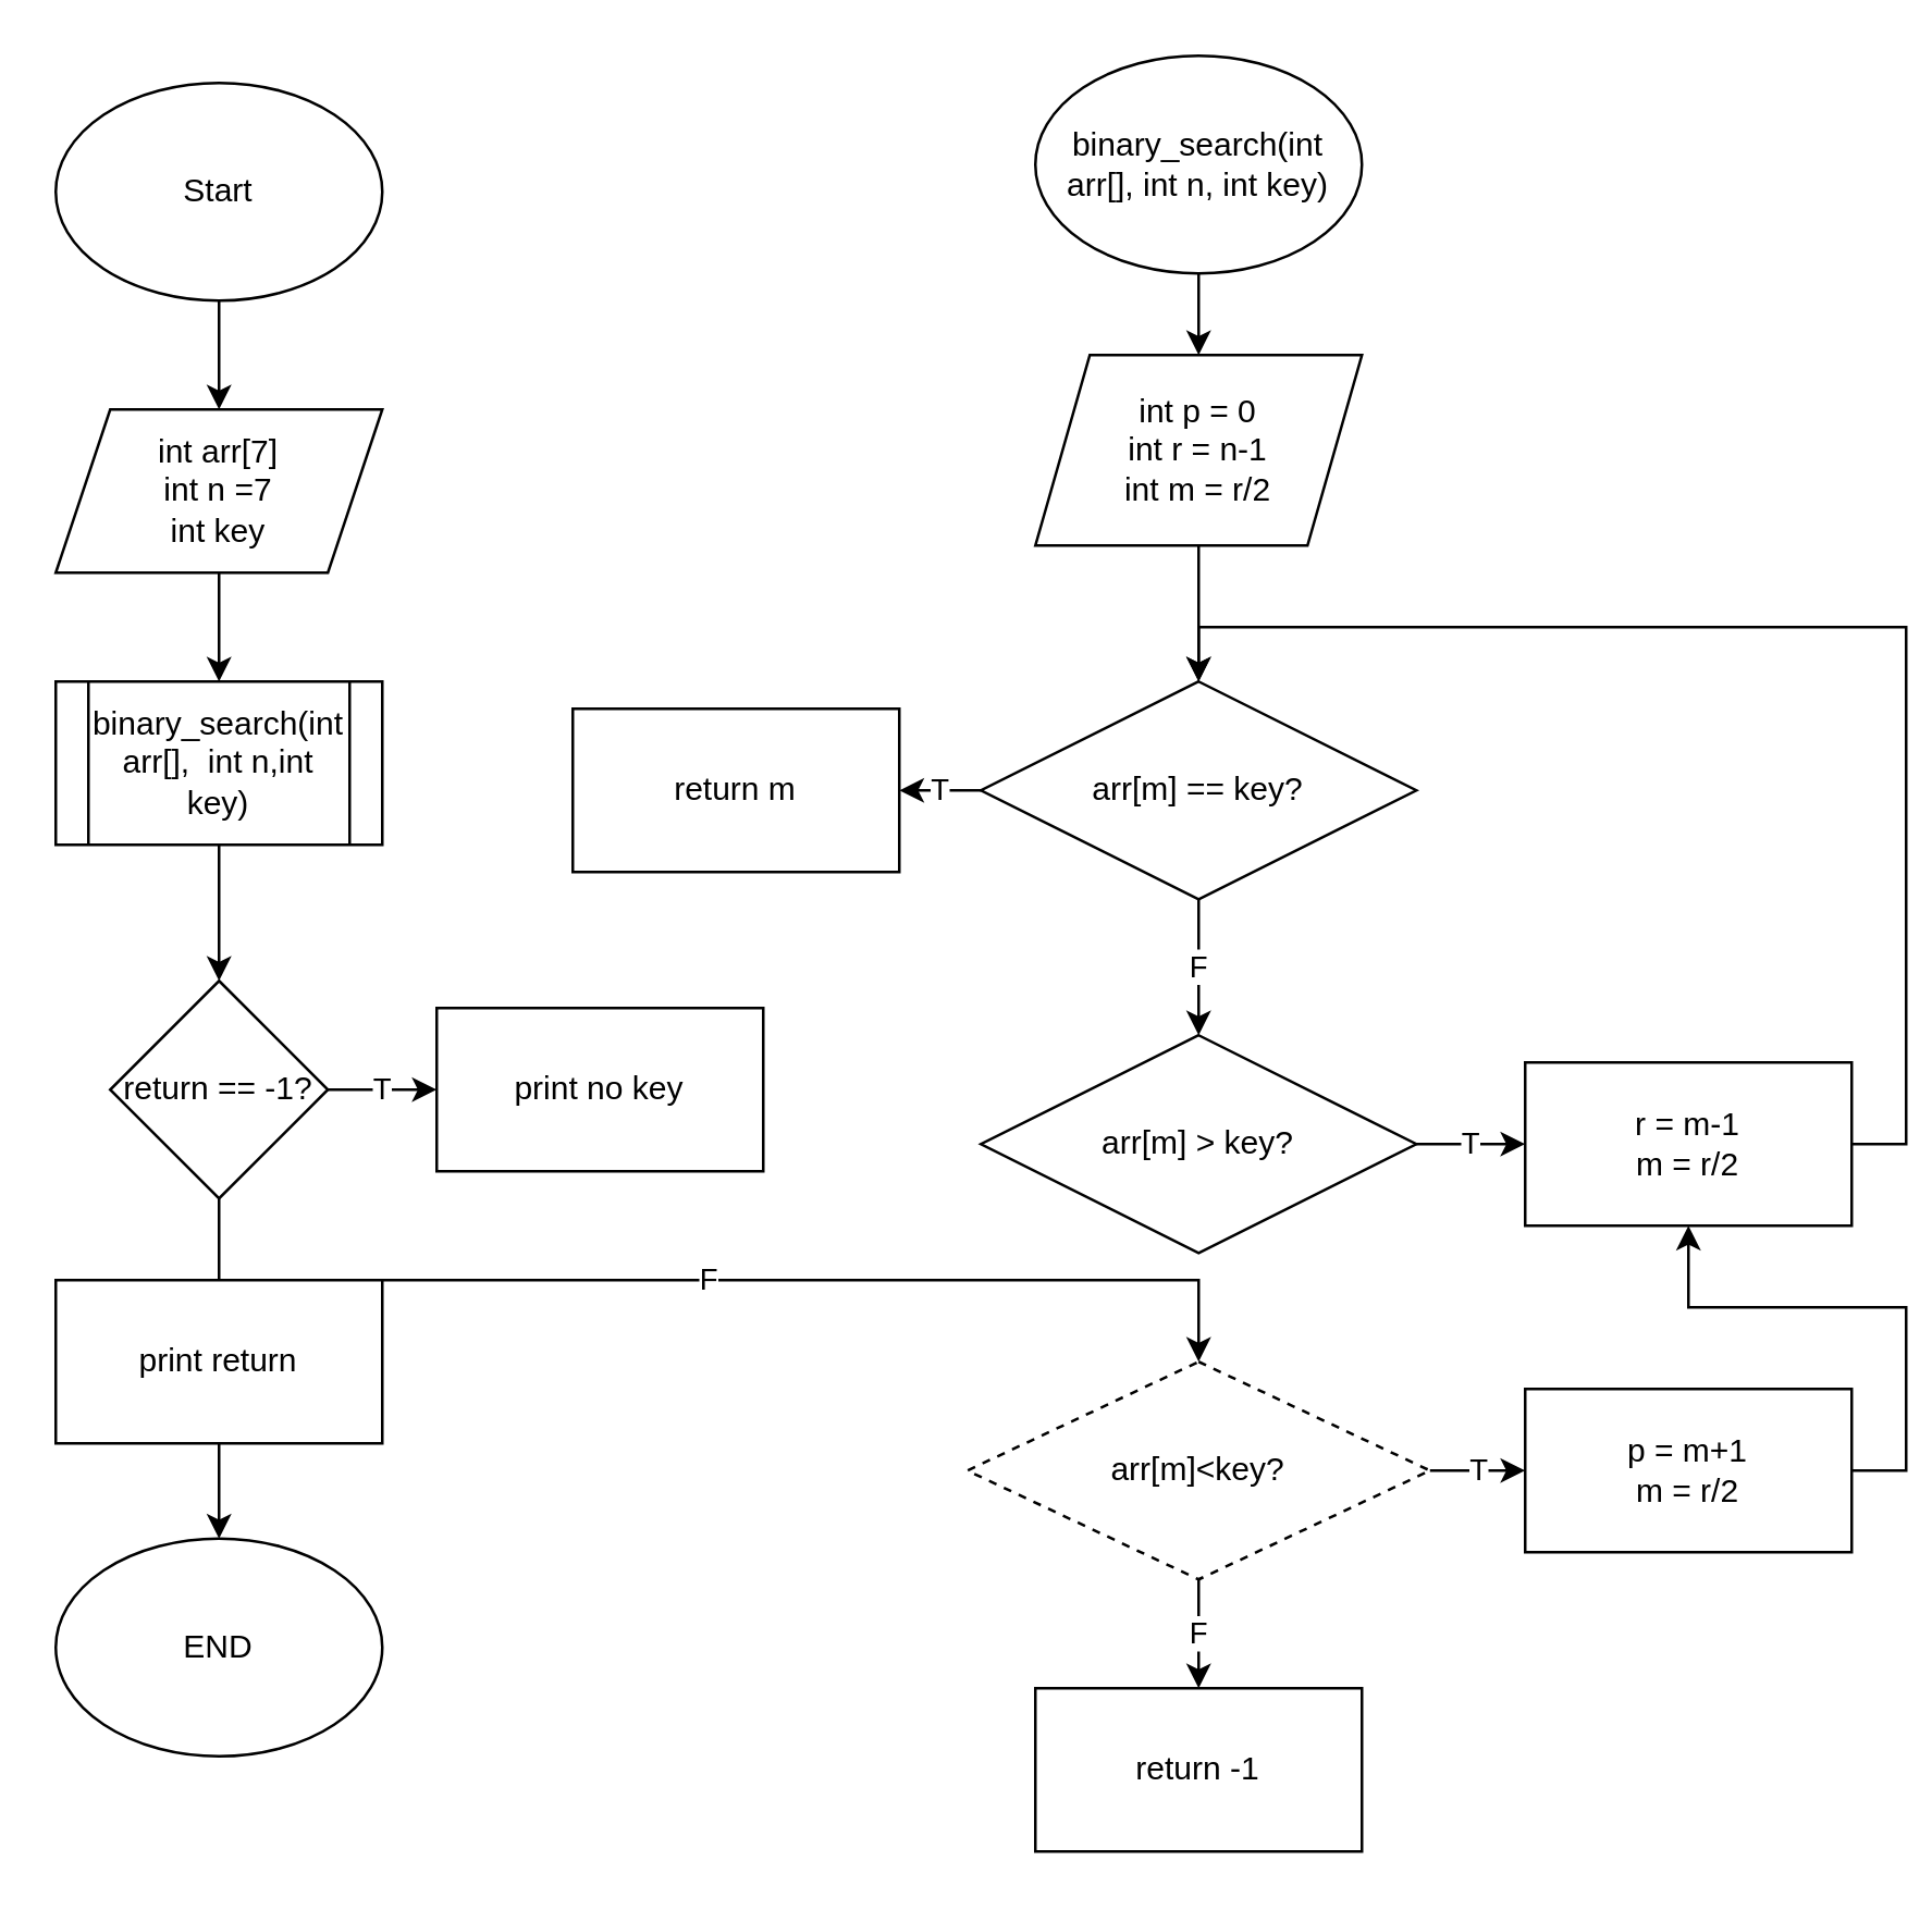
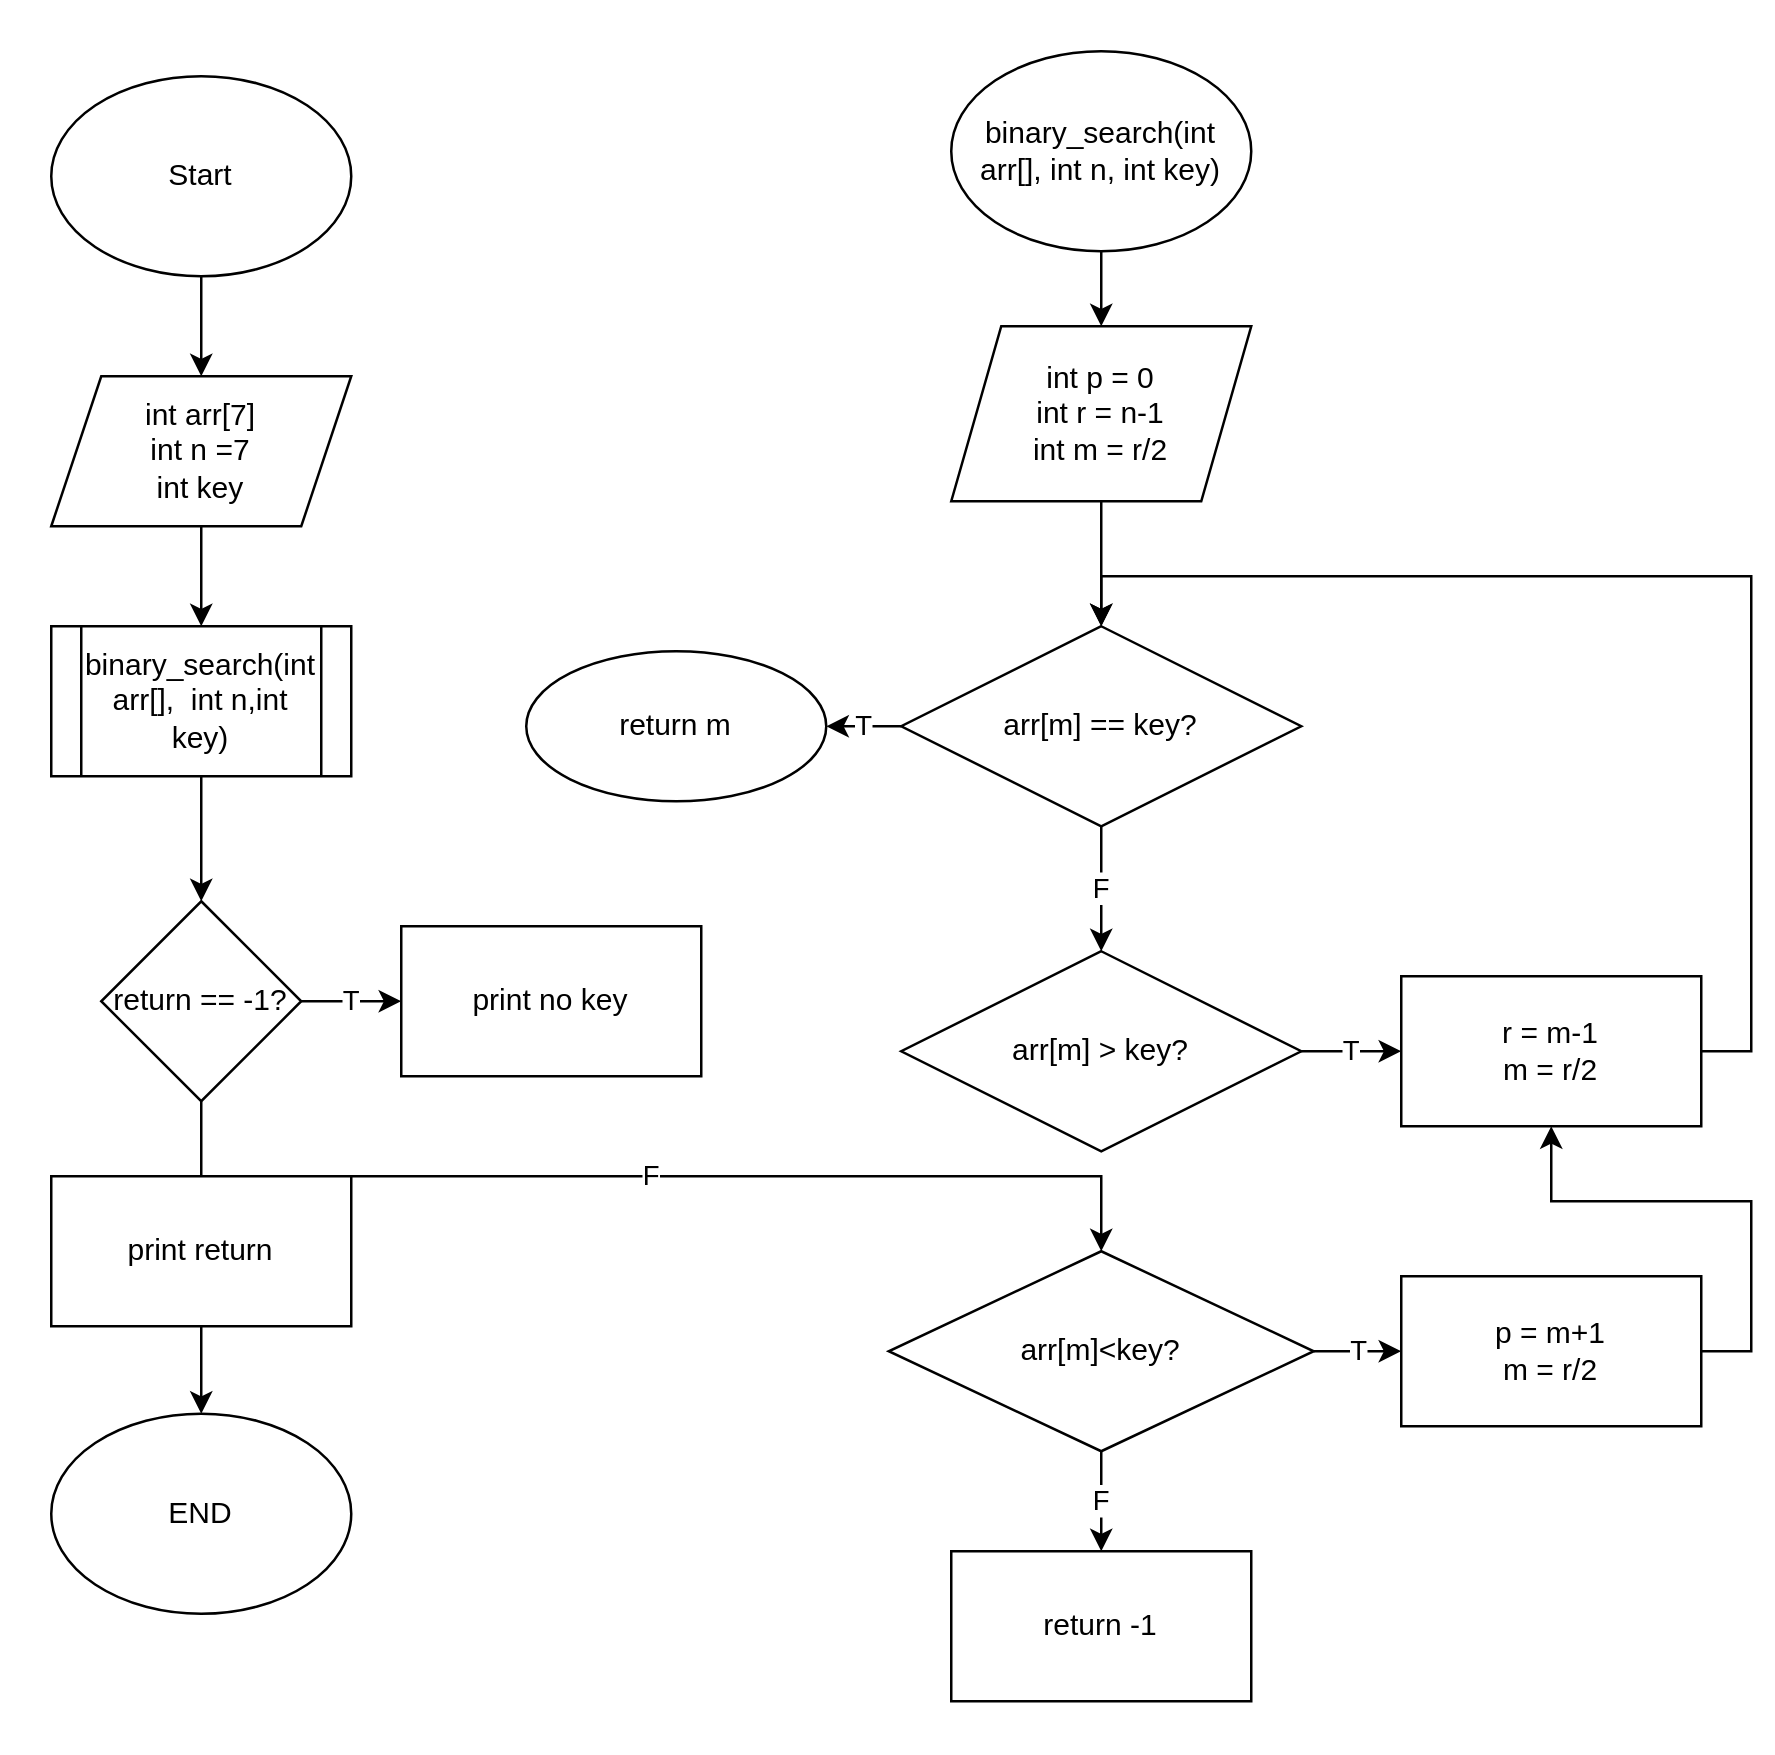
  <mxCell id="0" />
  <mxCell id="1" parent="0" />
  <mxCell id="2" style="edgeStyle=orthogonalEdgeStyle;rounded=0;orthogonalLoop=1;jettySize=auto;html=1;exitX=0.5;exitY=1;exitDx=0;exitDy=0;entryX=0.5;entryY=0;entryDx=0;entryDy=0;" edge="1" parent="1" source="3" target="5"><mxGeometry relative="1" as="geometry" /></mxCell>
  <mxCell id="3" value="Start" style="ellipse;whiteSpace=wrap;html=1;" vertex="1" parent="1"><mxGeometry x="20" y="30" width="120" height="80" as="geometry" /></mxCell>
  <mxCell id="4" style="edgeStyle=orthogonalEdgeStyle;rounded=0;orthogonalLoop=1;jettySize=auto;html=1;exitX=0.5;exitY=1;exitDx=0;exitDy=0;entryX=0.5;entryY=0;entryDx=0;entryDy=0;" edge="1" parent="1" source="5" target="7"><mxGeometry relative="1" as="geometry"><mxPoint x="80" y="250" as="targetPoint" /></mxGeometry></mxCell>
  <mxCell id="5" value="int arr[7]&lt;br&gt;int n =7&lt;br&gt;int key" style="shape=parallelogram;perimeter=parallelogramPerimeter;whiteSpace=wrap;html=1;fixedSize=1;" vertex="1" parent="1"><mxGeometry x="20" y="150" width="120" height="60" as="geometry" /></mxCell>
  <mxCell id="6" style="edgeStyle=orthogonalEdgeStyle;rounded=0;orthogonalLoop=1;jettySize=auto;html=1;exitX=0.5;exitY=1;exitDx=0;exitDy=0;entryX=0.5;entryY=0;entryDx=0;entryDy=0;" edge="1" parent="1" source="7" target="30"><mxGeometry relative="1" as="geometry" /></mxCell>
  <mxCell id="7" value="binary_search(int arr[],&amp;nbsp; int n,int key)" style="shape=process;whiteSpace=wrap;html=1;backgroundOutline=1;" vertex="1" parent="1"><mxGeometry x="20" y="250" width="120" height="60" as="geometry" /></mxCell>
  <mxCell id="8" style="edgeStyle=orthogonalEdgeStyle;rounded=0;orthogonalLoop=1;jettySize=auto;html=1;entryX=0.5;entryY=0;entryDx=0;entryDy=0;exitX=0.5;exitY=1;exitDx=0;exitDy=0;" edge="1" parent="1" source="31" target="9"><mxGeometry relative="1" as="geometry"><mxPoint x="80" y="530" as="sourcePoint" /></mxGeometry></mxCell>
  <mxCell id="9" value="END" style="ellipse;whiteSpace=wrap;html=1;" vertex="1" parent="1"><mxGeometry x="20" y="565" width="120" height="80" as="geometry" /></mxCell>
  <mxCell id="10" style="edgeStyle=orthogonalEdgeStyle;rounded=0;orthogonalLoop=1;jettySize=auto;html=1;exitX=0.5;exitY=1;exitDx=0;exitDy=0;entryX=0.5;entryY=0;entryDx=0;entryDy=0;" edge="1" parent="1" source="11" target="13"><mxGeometry relative="1" as="geometry"><mxPoint x="440" y="130" as="targetPoint" /></mxGeometry></mxCell>
  <mxCell id="11" value="binary_search(int arr[], int n, int key)" style="ellipse;whiteSpace=wrap;html=1;" vertex="1" parent="1"><mxGeometry x="380" y="20" width="120" height="80" as="geometry" /></mxCell>
  <mxCell id="12" style="edgeStyle=orthogonalEdgeStyle;rounded=0;orthogonalLoop=1;jettySize=auto;html=1;exitX=0.5;exitY=1;exitDx=0;exitDy=0;entryX=0.5;entryY=0;entryDx=0;entryDy=0;" edge="1" parent="1" source="13" target="16"><mxGeometry relative="1" as="geometry"><mxPoint x="440" y="240" as="targetPoint" /></mxGeometry></mxCell>
  <mxCell id="13" value="int p = 0&lt;br&gt;int r = n-1&lt;br&gt;int m = r/2" style="shape=parallelogram;perimeter=parallelogramPerimeter;whiteSpace=wrap;html=1;fixedSize=1;" vertex="1" parent="1"><mxGeometry x="380" y="130" width="120" height="70" as="geometry" /></mxCell>
  <mxCell id="14" value="F" style="edgeStyle=orthogonalEdgeStyle;rounded=0;orthogonalLoop=1;jettySize=auto;html=1;exitX=0.5;exitY=1;exitDx=0;exitDy=0;entryX=0.5;entryY=0;entryDx=0;entryDy=0;" edge="1" parent="1" source="16" target="19"><mxGeometry relative="1" as="geometry"><mxPoint x="440" y="370" as="targetPoint" /></mxGeometry></mxCell>
  <mxCell id="15" value="T" style="edgeStyle=orthogonalEdgeStyle;rounded=0;orthogonalLoop=1;jettySize=auto;html=1;exitX=0;exitY=0.5;exitDx=0;exitDy=0;entryX=1;entryY=0.5;entryDx=0;entryDy=0;" edge="1" parent="1" source="16" target="17"><mxGeometry relative="1" as="geometry" /></mxCell>
  <mxCell id="16" value="arr[m] == key?" style="rhombus;whiteSpace=wrap;html=1;" vertex="1" parent="1"><mxGeometry x="360" y="250" width="160" height="80" as="geometry" /></mxCell>
- <mxCell id="17" value="return m" style="rounded=0;whiteSpace=wrap;html=1;" vertex="1" parent="1"><mxGeometry x="210" y="260" width="120" height="60" as="geometry" /></mxCell>
+ <mxCell id="17" value="return m" style="ellipse;whiteSpace=wrap;html=1;" vertex="1" parent="1"><mxGeometry x="210" y="260" width="120" height="60" as="geometry" /></mxCell>
  <mxCell id="18" value="T" style="edgeStyle=orthogonalEdgeStyle;rounded=0;orthogonalLoop=1;jettySize=auto;html=1;exitX=1;exitY=0.5;exitDx=0;exitDy=0;" edge="1" parent="1" source="19"><mxGeometry relative="1" as="geometry"><mxPoint x="560" y="420" as="targetPoint" /></mxGeometry></mxCell>
  <mxCell id="19" value="arr[m] &amp;gt; key?" style="rhombus;whiteSpace=wrap;html=1;" vertex="1" parent="1"><mxGeometry x="360" y="380" width="160" height="80" as="geometry" /></mxCell>
  <mxCell id="20" value="T" style="edgeStyle=orthogonalEdgeStyle;rounded=0;orthogonalLoop=1;jettySize=auto;html=1;exitX=1;exitY=0.5;exitDx=0;exitDy=0;entryX=0;entryY=0.5;entryDx=0;entryDy=0;" edge="1" parent="1" source="22" target="26"><mxGeometry relative="1" as="geometry"><mxPoint x="560" y="540" as="targetPoint" /></mxGeometry></mxCell>
  <mxCell id="21" value="F" style="edgeStyle=orthogonalEdgeStyle;rounded=0;orthogonalLoop=1;jettySize=auto;html=1;exitX=0.5;exitY=1;exitDx=0;exitDy=0;" edge="1" parent="1" source="22"><mxGeometry relative="1" as="geometry"><mxPoint x="440" y="620" as="targetPoint" /></mxGeometry></mxCell>
- <mxCell id="22" value="arr[m]&amp;lt;key?" style="rhombus;whiteSpace=wrap;html=1;dashed=1;" vertex="1" parent="1"><mxGeometry x="355" y="500" width="170" height="80" as="geometry" /></mxCell>
+ <mxCell id="22" value="arr[m]&amp;lt;key?" style="rhombus;whiteSpace=wrap;html=1;" vertex="1" parent="1"><mxGeometry x="355" y="500" width="170" height="80" as="geometry" /></mxCell>
  <mxCell id="23" style="edgeStyle=orthogonalEdgeStyle;rounded=0;orthogonalLoop=1;jettySize=auto;html=1;exitX=1;exitY=0.5;exitDx=0;exitDy=0;entryX=0.5;entryY=0;entryDx=0;entryDy=0;" edge="1" parent="1" source="24" target="16"><mxGeometry relative="1" as="geometry" /></mxCell>
  <mxCell id="24" value="r = m-1&lt;br&gt;m = r/2" style="rounded=0;whiteSpace=wrap;html=1;" vertex="1" parent="1"><mxGeometry x="560" y="390" width="120" height="60" as="geometry" /></mxCell>
  <mxCell id="25" style="edgeStyle=orthogonalEdgeStyle;rounded=0;orthogonalLoop=1;jettySize=auto;html=1;exitX=1;exitY=0.5;exitDx=0;exitDy=0;" edge="1" parent="1" source="26" target="24"><mxGeometry relative="1" as="geometry" /></mxCell>
  <mxCell id="26" value="p = m+1&lt;br&gt;m = r/2" style="rounded=0;whiteSpace=wrap;html=1;" vertex="1" parent="1"><mxGeometry x="560" y="510" width="120" height="60" as="geometry" /></mxCell>
  <mxCell id="27" value="return -1" style="rounded=0;whiteSpace=wrap;html=1;" vertex="1" parent="1"><mxGeometry x="380" y="620" width="120" height="60" as="geometry" /></mxCell>
  <mxCell id="28" value="T" style="edgeStyle=orthogonalEdgeStyle;rounded=0;orthogonalLoop=1;jettySize=auto;html=1;exitX=1;exitY=0.5;exitDx=0;exitDy=0;entryX=0;entryY=0.5;entryDx=0;entryDy=0;" edge="1" parent="1" source="30" target="32"><mxGeometry relative="1" as="geometry"><mxPoint x="180" y="400" as="targetPoint" /></mxGeometry></mxCell>
  <mxCell id="29" value="F" style="edgeStyle=orthogonalEdgeStyle;rounded=0;orthogonalLoop=1;jettySize=auto;html=1;exitX=0.5;exitY=1;exitDx=0;exitDy=0;" edge="1" parent="1" source="30" target="22"><mxGeometry relative="1" as="geometry" /></mxCell>
  <mxCell id="30" value="return == -1?" style="rhombus;whiteSpace=wrap;html=1;" vertex="1" parent="1"><mxGeometry x="40" y="360" width="80" height="80" as="geometry" /></mxCell>
  <mxCell id="31" value="print return" style="rounded=0;whiteSpace=wrap;html=1;" vertex="1" parent="1"><mxGeometry x="20" y="470" width="120" height="60" as="geometry" /></mxCell>
  <mxCell id="32" value="print no key" style="rounded=0;whiteSpace=wrap;html=1;" vertex="1" parent="1"><mxGeometry x="160" y="370" width="120" height="60" as="geometry" /></mxCell>
